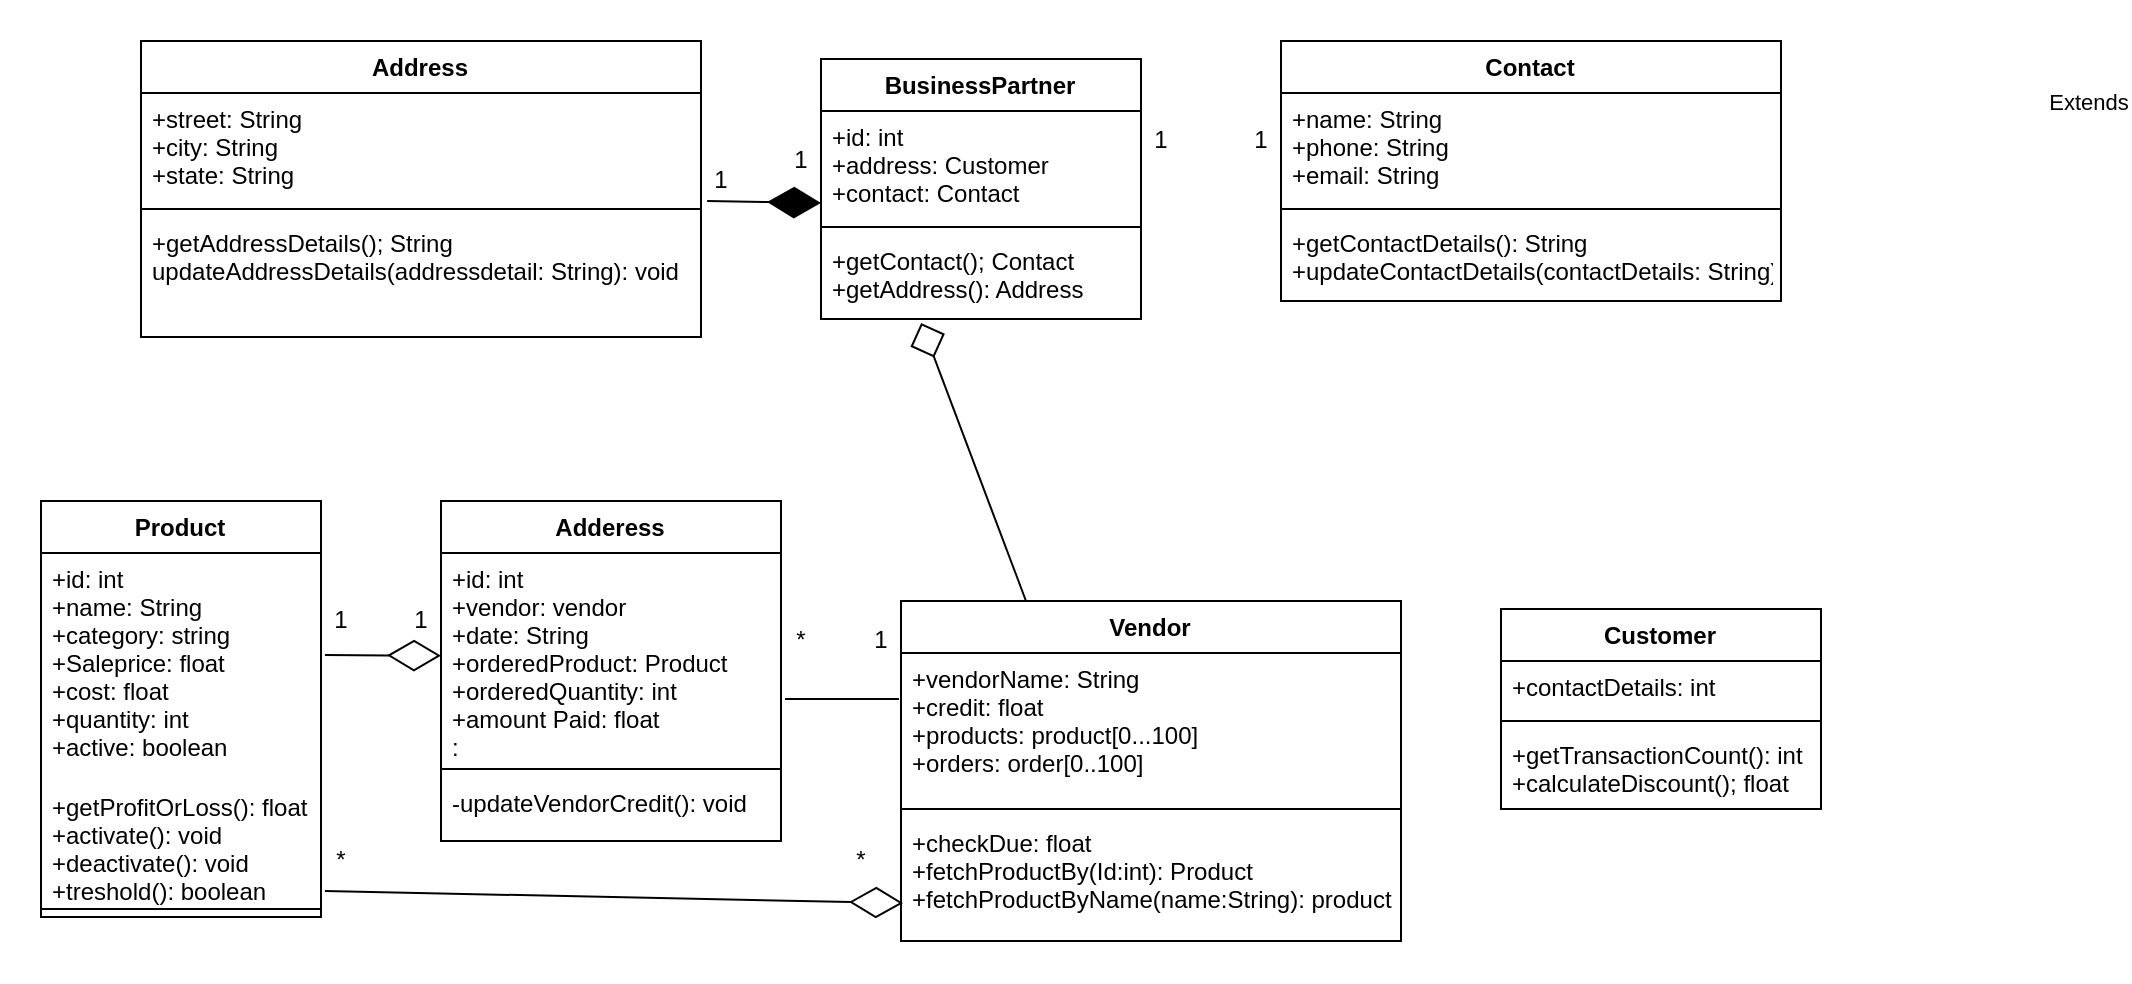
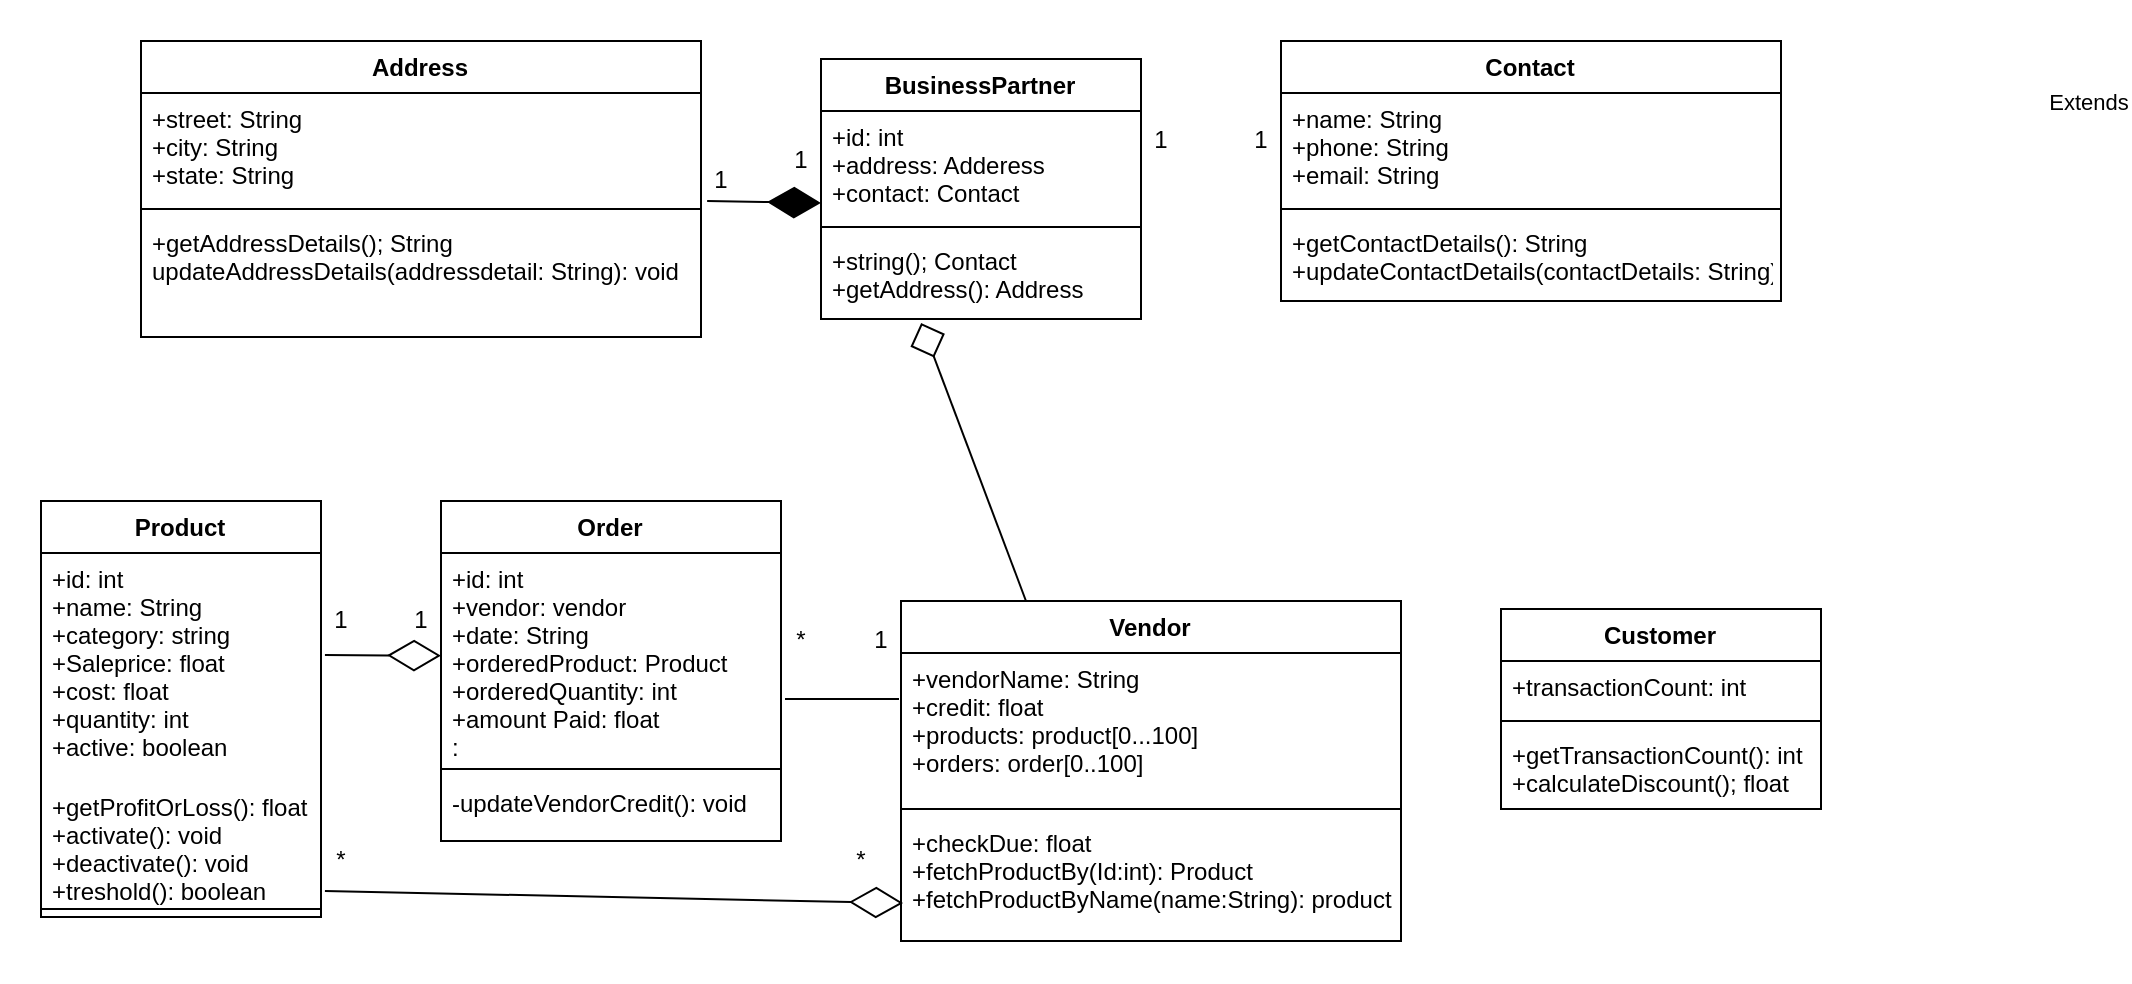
  <mxCell id="0" />
  <mxCell id="1" parent="0" />
  <mxCell id="2" value="Product" style="swimlane;fontStyle=1;align=center;verticalAlign=top;childLayout=stackLayout;horizontal=1;startSize=26;horizontalStack=0;resizeParent=1;resizeParentMax=0;resizeLast=0;collapsible=1;marginBottom=0;" vertex="1" parent="1"><mxGeometry x="20" y="250" width="140" height="208" as="geometry" /></mxCell>
  <mxCell id="3" value="+id: int&#10;+name: String&#10;+category: string&#10;+Saleprice: float&#10;+cost: float&#10;+quantity: int&#10;+active: boolean&#10;" style="text;strokeColor=none;fillColor=none;align=left;verticalAlign=top;spacingLeft=4;spacingRight=4;overflow=hidden;rotatable=0;points=[[0,0.5],[1,0.5]];portConstraint=eastwest;" vertex="1" parent="2"><mxGeometry y="26" width="140" height="114" as="geometry" /></mxCell>
  <mxCell id="4" value="+getProfitOrLoss(): float&#10;+activate(): void&#10;+deactivate(): void&#10;+treshold(): boolean" style="text;strokeColor=none;fillColor=none;align=left;verticalAlign=top;spacingLeft=4;spacingRight=4;overflow=hidden;rotatable=0;points=[[0,0.5],[1,0.5]];portConstraint=eastwest;" vertex="1" parent="2"><mxGeometry y="140" width="140" height="60" as="geometry" /></mxCell>
  <mxCell id="5" value="" style="line;strokeWidth=1;fillColor=none;align=left;verticalAlign=middle;spacingTop=-1;spacingLeft=3;spacingRight=3;rotatable=0;labelPosition=right;points=[];portConstraint=eastwest;" vertex="1" parent="2"><mxGeometry y="200" width="140" height="8" as="geometry" /></mxCell>
- <mxCell id="6" value="Adderess" style="swimlane;fontStyle=1;align=center;verticalAlign=top;childLayout=stackLayout;horizontal=1;startSize=26;horizontalStack=0;resizeParent=1;resizeParentMax=0;resizeLast=0;collapsible=1;marginBottom=0;" vertex="1" parent="1"><mxGeometry x="220" y="250" width="170" height="170" as="geometry" /></mxCell>
+ <mxCell id="6" value="Order" style="swimlane;fontStyle=1;align=center;verticalAlign=top;childLayout=stackLayout;horizontal=1;startSize=26;horizontalStack=0;resizeParent=1;resizeParentMax=0;resizeLast=0;collapsible=1;marginBottom=0;" vertex="1" parent="1"><mxGeometry x="220" y="250" width="170" height="170" as="geometry" /></mxCell>
  <mxCell id="7" value="+id: int&#10;+vendor: vendor&#10;+date: String&#10;+orderedProduct: Product&#10;+orderedQuantity: int&#10;+amount Paid: float&#10;:&#10;" style="text;strokeColor=none;fillColor=none;align=left;verticalAlign=top;spacingLeft=4;spacingRight=4;overflow=hidden;rotatable=0;points=[[0,0.5],[1,0.5]];portConstraint=eastwest;" vertex="1" parent="6"><mxGeometry y="26" width="170" height="104" as="geometry" /></mxCell>
  <mxCell id="8" value="" style="line;strokeWidth=1;fillColor=none;align=left;verticalAlign=middle;spacingTop=-1;spacingLeft=3;spacingRight=3;rotatable=0;labelPosition=right;points=[];portConstraint=eastwest;" vertex="1" parent="6"><mxGeometry y="130" width="170" height="8" as="geometry" /></mxCell>
  <mxCell id="9" value="-updateVendorCredit(): void" style="text;strokeColor=none;fillColor=none;align=left;verticalAlign=top;spacingLeft=4;spacingRight=4;overflow=hidden;rotatable=0;points=[[0,0.5],[1,0.5]];portConstraint=eastwest;" vertex="1" parent="6"><mxGeometry y="138" width="170" height="32" as="geometry" /></mxCell>
  <mxCell id="10" value="Vendor" style="swimlane;fontStyle=1;align=center;verticalAlign=top;childLayout=stackLayout;horizontal=1;startSize=26;horizontalStack=0;resizeParent=1;resizeParentMax=0;resizeLast=0;collapsible=1;marginBottom=0;" vertex="1" parent="1"><mxGeometry x="450" y="300" width="250" height="170" as="geometry" /></mxCell>
  <mxCell id="11" value="+vendorName: String&#10;+credit: float&#10;+products: product[0...100]&#10;+orders: order[0..100]" style="text;strokeColor=none;fillColor=none;align=left;verticalAlign=top;spacingLeft=4;spacingRight=4;overflow=hidden;rotatable=0;points=[[0,0.5],[1,0.5]];portConstraint=eastwest;" vertex="1" parent="10"><mxGeometry y="26" width="250" height="74" as="geometry" /></mxCell>
  <mxCell id="12" value="" style="line;strokeWidth=1;fillColor=none;align=left;verticalAlign=middle;spacingTop=-1;spacingLeft=3;spacingRight=3;rotatable=0;labelPosition=right;points=[];portConstraint=eastwest;" vertex="1" parent="10"><mxGeometry y="100" width="250" height="8" as="geometry" /></mxCell>
  <mxCell id="13" value="+checkDue: float&#10;+fetchProductBy(Id:int): Product&#10;+fetchProductByName(name:String): product" style="text;strokeColor=none;fillColor=none;align=left;verticalAlign=top;spacingLeft=4;spacingRight=4;overflow=hidden;rotatable=0;points=[[0,0.5],[1,0.5]];portConstraint=eastwest;" vertex="1" parent="10"><mxGeometry y="108" width="250" height="62" as="geometry" /></mxCell>
  <mxCell id="14" value="Customer" style="swimlane;fontStyle=1;align=center;verticalAlign=top;childLayout=stackLayout;horizontal=1;startSize=26;horizontalStack=0;resizeParent=1;resizeParentMax=0;resizeLast=0;collapsible=1;marginBottom=0;" vertex="1" parent="1"><mxGeometry x="750" y="304" width="160" height="100" as="geometry" /></mxCell>
- <mxCell id="15" value="+contactDetails: int" style="text;strokeColor=none;fillColor=none;align=left;verticalAlign=top;spacingLeft=4;spacingRight=4;overflow=hidden;rotatable=0;points=[[0,0.5],[1,0.5]];portConstraint=eastwest;" vertex="1" parent="14"><mxGeometry y="26" width="160" height="26" as="geometry" /></mxCell>
+ <mxCell id="15" value="+transactionCount: int" style="text;strokeColor=none;fillColor=none;align=left;verticalAlign=top;spacingLeft=4;spacingRight=4;overflow=hidden;rotatable=0;points=[[0,0.5],[1,0.5]];portConstraint=eastwest;" vertex="1" parent="14"><mxGeometry y="26" width="160" height="26" as="geometry" /></mxCell>
  <mxCell id="16" value="" style="line;strokeWidth=1;fillColor=none;align=left;verticalAlign=middle;spacingTop=-1;spacingLeft=3;spacingRight=3;rotatable=0;labelPosition=right;points=[];portConstraint=eastwest;" vertex="1" parent="14"><mxGeometry y="52" width="160" height="8" as="geometry" /></mxCell>
  <mxCell id="17" value="+getTransactionCount(): int&#10;+calculateDiscount(); float" style="text;strokeColor=none;fillColor=none;align=left;verticalAlign=top;spacingLeft=4;spacingRight=4;overflow=hidden;rotatable=0;points=[[0,0.5],[1,0.5]];portConstraint=eastwest;" vertex="1" parent="14"><mxGeometry y="60" width="160" height="40" as="geometry" /></mxCell>
  <mxCell id="18" value="BusinessPartner" style="swimlane;fontStyle=1;align=center;verticalAlign=top;childLayout=stackLayout;horizontal=1;startSize=26;horizontalStack=0;resizeParent=1;resizeParentMax=0;resizeLast=0;collapsible=1;marginBottom=0;" vertex="1" parent="1"><mxGeometry x="410" y="29" width="160" height="130" as="geometry" /></mxCell>
- <mxCell id="19" value="+id: int&#10;+address: Customer&#10;+contact: Contact " style="text;strokeColor=none;fillColor=none;align=left;verticalAlign=top;spacingLeft=4;spacingRight=4;overflow=hidden;rotatable=0;points=[[0,0.5],[1,0.5]];portConstraint=eastwest;" vertex="1" parent="18"><mxGeometry y="26" width="160" height="54" as="geometry" /></mxCell>
+ <mxCell id="19" value="+id: int&#10;+address: Adderess&#10;+contact: Contact " style="text;strokeColor=none;fillColor=none;align=left;verticalAlign=top;spacingLeft=4;spacingRight=4;overflow=hidden;rotatable=0;points=[[0,0.5],[1,0.5]];portConstraint=eastwest;" vertex="1" parent="18"><mxGeometry y="26" width="160" height="54" as="geometry" /></mxCell>
  <mxCell id="20" value="" style="line;strokeWidth=1;fillColor=none;align=left;verticalAlign=middle;spacingTop=-1;spacingLeft=3;spacingRight=3;rotatable=0;labelPosition=right;points=[];portConstraint=eastwest;" vertex="1" parent="18"><mxGeometry y="80" width="160" height="8" as="geometry" /></mxCell>
- <mxCell id="21" value="+getContact(); Contact&#10;+getAddress(): Address" style="text;strokeColor=none;fillColor=none;align=left;verticalAlign=top;spacingLeft=4;spacingRight=4;overflow=hidden;rotatable=0;points=[[0,0.5],[1,0.5]];portConstraint=eastwest;" vertex="1" parent="18"><mxGeometry y="88" width="160" height="42" as="geometry" /></mxCell>
+ <mxCell id="21" value="+string(); Contact&#10;+getAddress(): Address" style="text;strokeColor=none;fillColor=none;align=left;verticalAlign=top;spacingLeft=4;spacingRight=4;overflow=hidden;rotatable=0;points=[[0,0.5],[1,0.5]];portConstraint=eastwest;" vertex="1" parent="18"><mxGeometry y="88" width="160" height="42" as="geometry" /></mxCell>
  <mxCell id="22" value="Address" style="swimlane;fontStyle=1;align=center;verticalAlign=top;childLayout=stackLayout;horizontal=1;startSize=26;horizontalStack=0;resizeParent=1;resizeParentMax=0;resizeLast=0;collapsible=1;marginBottom=0;" vertex="1" parent="1"><mxGeometry x="70" y="20" width="280" height="148" as="geometry" /></mxCell>
  <mxCell id="23" value="+street: String&#10;+city: String&#10;+state: String" style="text;strokeColor=none;fillColor=none;align=left;verticalAlign=top;spacingLeft=4;spacingRight=4;overflow=hidden;rotatable=0;points=[[0,0.5],[1,0.5]];portConstraint=eastwest;" vertex="1" parent="22"><mxGeometry y="26" width="280" height="54" as="geometry" /></mxCell>
  <mxCell id="24" value="" style="line;strokeWidth=1;fillColor=none;align=left;verticalAlign=middle;spacingTop=-1;spacingLeft=3;spacingRight=3;rotatable=0;labelPosition=right;points=[];portConstraint=eastwest;" vertex="1" parent="22"><mxGeometry y="80" width="280" height="8" as="geometry" /></mxCell>
  <mxCell id="25" value="+getAddressDetails(); String&#10;updateAddressDetails(addressdetail: String): void" style="text;strokeColor=none;fillColor=none;align=left;verticalAlign=top;spacingLeft=4;spacingRight=4;overflow=hidden;rotatable=0;points=[[0,0.5],[1,0.5]];portConstraint=eastwest;" vertex="1" parent="22"><mxGeometry y="88" width="280" height="60" as="geometry" /></mxCell>
  <mxCell id="26" value="Contact" style="swimlane;fontStyle=1;align=center;verticalAlign=top;childLayout=stackLayout;horizontal=1;startSize=26;horizontalStack=0;resizeParent=1;resizeParentMax=0;resizeLast=0;collapsible=1;marginBottom=0;" vertex="1" parent="1"><mxGeometry x="640" y="20" width="250" height="130" as="geometry" /></mxCell>
  <mxCell id="27" value="+name: String&#10;+phone: String&#10;+email: String" style="text;strokeColor=none;fillColor=none;align=left;verticalAlign=top;spacingLeft=4;spacingRight=4;overflow=hidden;rotatable=0;points=[[0,0.5],[1,0.5]];portConstraint=eastwest;" vertex="1" parent="26"><mxGeometry y="26" width="250" height="54" as="geometry" /></mxCell>
  <mxCell id="28" value="" style="line;strokeWidth=1;fillColor=none;align=left;verticalAlign=middle;spacingTop=-1;spacingLeft=3;spacingRight=3;rotatable=0;labelPosition=right;points=[];portConstraint=eastwest;" vertex="1" parent="26"><mxGeometry y="80" width="250" height="8" as="geometry" /></mxCell>
  <mxCell id="29" value="+getContactDetails(): String&#10;+updateContactDetails(contactDetails: String): void" style="text;strokeColor=none;fillColor=none;align=left;verticalAlign=top;spacingLeft=4;spacingRight=4;overflow=hidden;rotatable=0;points=[[0,0.5],[1,0.5]];portConstraint=eastwest;" vertex="1" parent="26"><mxGeometry y="88" width="250" height="42" as="geometry" /></mxCell>
  <mxCell id="30" value="" style="endArrow=diamondThin;endFill=0;endSize=24;html=1;exitX=1.014;exitY=0.447;exitDx=0;exitDy=0;exitPerimeter=0;" edge="1" parent="1" source="3" target="7"><mxGeometry width="160" relative="1" as="geometry"><mxPoint x="210" y="260" as="sourcePoint" /><mxPoint x="370" y="260" as="targetPoint" /></mxGeometry></mxCell>
  <mxCell id="31" value="1" style="text;html=1;align=center;verticalAlign=middle;resizable=0;points=[];autosize=1;strokeColor=none;" vertex="1" parent="1"><mxGeometry x="160" y="300" width="20" height="20" as="geometry" /></mxCell>
  <mxCell id="32" value="1" style="text;html=1;align=center;verticalAlign=middle;resizable=0;points=[];autosize=1;strokeColor=none;" vertex="1" parent="1"><mxGeometry x="200" y="300" width="20" height="20" as="geometry" /></mxCell>
  <mxCell id="33" value="" style="endArrow=none;html=1;entryX=-0.004;entryY=0.311;entryDx=0;entryDy=0;entryPerimeter=0;" edge="1" parent="1" target="11"><mxGeometry width="50" height="50" relative="1" as="geometry"><mxPoint x="392" y="349" as="sourcePoint" /><mxPoint x="440" y="320" as="targetPoint" /></mxGeometry></mxCell>
  <mxCell id="34" value="*" style="text;html=1;align=center;verticalAlign=middle;resizable=0;points=[];autosize=1;strokeColor=none;" vertex="1" parent="1"><mxGeometry x="390" y="310" width="20" height="20" as="geometry" /></mxCell>
  <mxCell id="35" value="1" style="text;html=1;align=center;verticalAlign=middle;resizable=0;points=[];autosize=1;strokeColor=none;" vertex="1" parent="1"><mxGeometry x="430" y="310" width="20" height="20" as="geometry" /></mxCell>
  <mxCell id="36" value="" style="endArrow=diamondThin;endFill=0;endSize=24;html=1;exitX=1.014;exitY=0.917;exitDx=0;exitDy=0;exitPerimeter=0;entryX=0.004;entryY=0.694;entryDx=0;entryDy=0;entryPerimeter=0;" edge="1" parent="1" source="4" target="13"><mxGeometry width="160" relative="1" as="geometry"><mxPoint x="210" y="260" as="sourcePoint" /><mxPoint x="370" y="260" as="targetPoint" /></mxGeometry></mxCell>
  <mxCell id="37" value="*" style="text;html=1;align=center;verticalAlign=middle;resizable=0;points=[];autosize=1;strokeColor=none;" vertex="1" parent="1"><mxGeometry x="160" y="420" width="20" height="20" as="geometry" /></mxCell>
  <mxCell id="38" value="*" style="text;html=1;align=center;verticalAlign=middle;resizable=0;points=[];autosize=1;strokeColor=none;" vertex="1" parent="1"><mxGeometry x="420" y="420" width="20" height="20" as="geometry" /></mxCell>
  <mxCell id="39" value="Extends" style="endArrow=diamond;endSize=16;endFill=0;html=1;entryX=0.313;entryY=1.048;entryDx=0;entryDy=0;entryPerimeter=0;exitX=0.25;exitY=0;exitDx=0;exitDy=0;" edge="1" parent="1" source="10" target="21"><mxGeometry x="-0.395" y="-585" width="160" relative="1" as="geometry"><mxPoint x="510" y="290" as="sourcePoint" /><mxPoint x="720" y="160" as="targetPoint" /><mxPoint as="offset" /></mxGeometry></mxCell>
  <mxCell id="40" value="" style="endArrow=diamondThin;endFill=1;endSize=24;html=1;exitX=1.011;exitY=1;exitDx=0;exitDy=0;exitPerimeter=0;" edge="1" parent="1" source="23"><mxGeometry width="160" relative="1" as="geometry"><mxPoint x="648" y="98.984" as="sourcePoint" /><mxPoint x="410" y="101" as="targetPoint" /></mxGeometry></mxCell>
  <mxCell id="41" value="1" style="text;html=1;align=center;verticalAlign=middle;resizable=0;points=[];autosize=1;strokeColor=none;" vertex="1" parent="1"><mxGeometry x="350" y="80" width="20" height="20" as="geometry" /></mxCell>
  <mxCell id="42" value="1" style="text;html=1;align=center;verticalAlign=middle;resizable=0;points=[];autosize=1;strokeColor=none;" vertex="1" parent="1"><mxGeometry x="390" y="70" width="20" height="20" as="geometry" /></mxCell>
  <mxCell id="43" value="1" style="text;html=1;align=center;verticalAlign=middle;resizable=0;points=[];autosize=1;strokeColor=none;" vertex="1" parent="1"><mxGeometry x="570" y="60" width="20" height="20" as="geometry" /></mxCell>
  <mxCell id="44" value="1" style="text;html=1;align=center;verticalAlign=middle;resizable=0;points=[];autosize=1;strokeColor=none;" vertex="1" parent="1"><mxGeometry x="620" y="60" width="20" height="20" as="geometry" /></mxCell>
